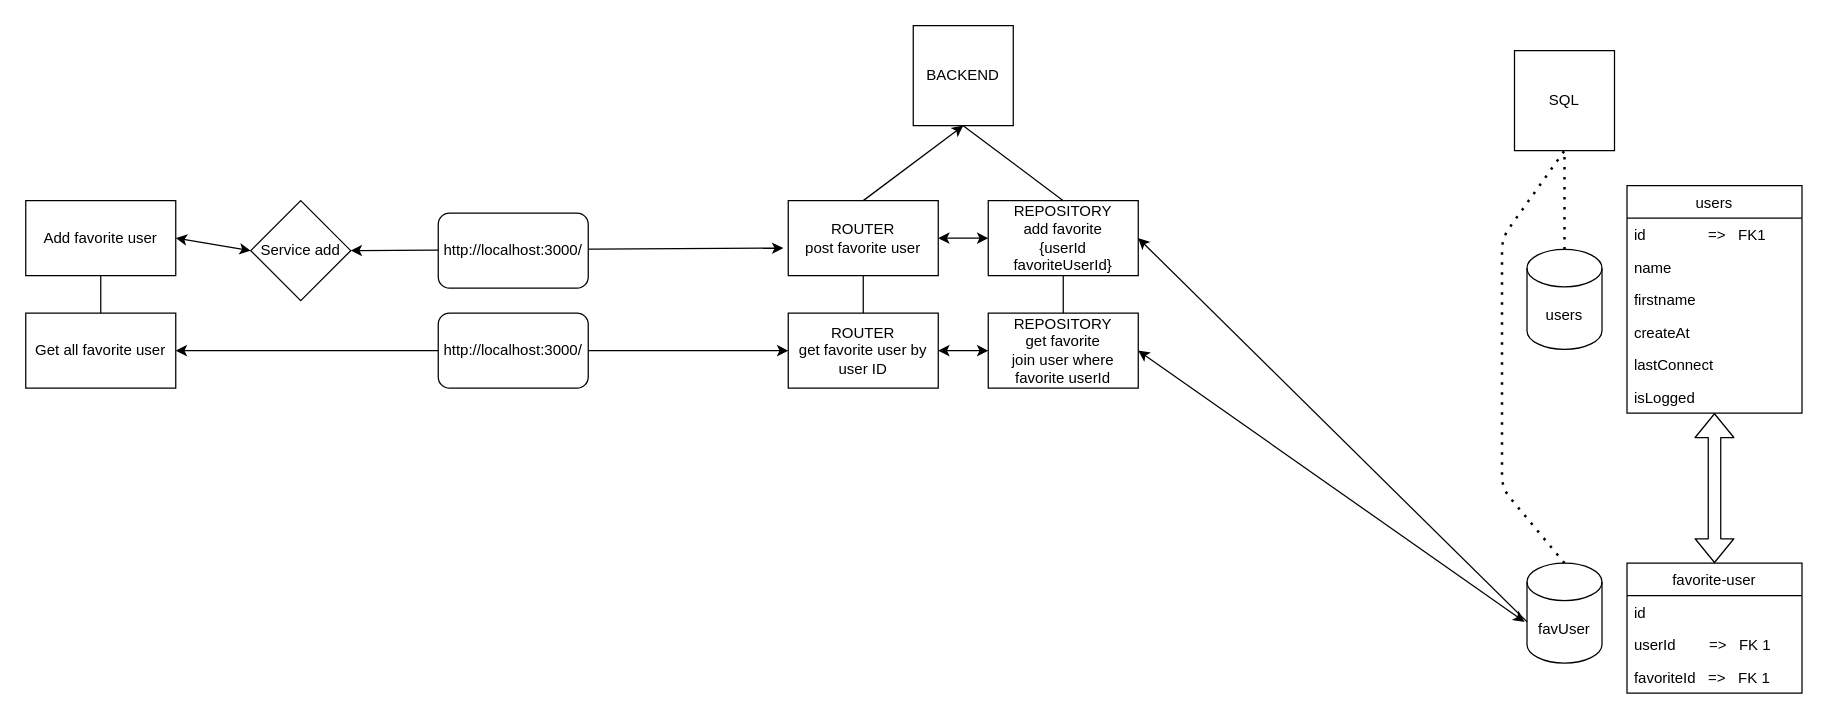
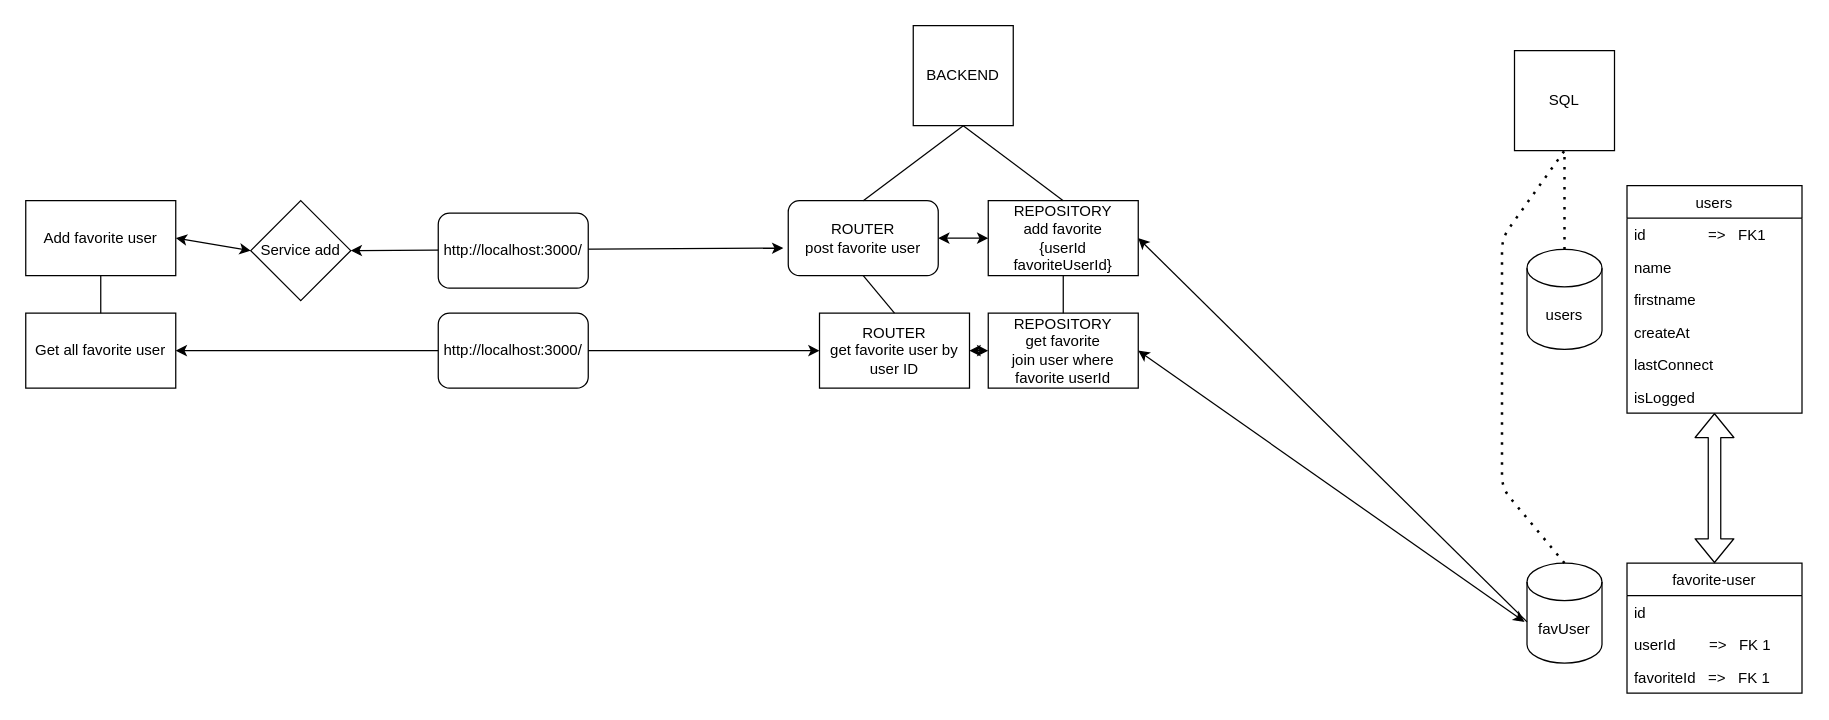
  <mxCell id="0" />
  <mxCell id="1" parent="0" />
  <mxCell id="2" value="&lt;div&gt;BACKEND&lt;/div&gt;" style="whiteSpace=wrap;html=1;aspect=fixed;" parent="1" vertex="1"><mxGeometry x="730" y="20" width="80" height="80" as="geometry" /></mxCell>
- <mxCell id="3" value="ROUTER&lt;br&gt;&lt;div&gt;post favorite user&lt;/div&gt;" style="rounded=0;whiteSpace=wrap;html=1;" parent="1" vertex="1"><mxGeometry x="630" y="160" width="120" height="60" as="geometry" /></mxCell>
- <mxCell id="4" value="" style="endArrow=classic;html=1;exitX=0.5;exitY=0;exitDx=0;exitDy=0;entryX=0.5;entryY=1;entryDx=0;entryDy=0;" parent="1" source="3" target="2" edge="1"><mxGeometry width="50" height="50" relative="1" as="geometry"><mxPoint x="820" y="450" as="sourcePoint" /><mxPoint x="870" y="400" as="targetPoint" /></mxGeometry></mxCell>
+ <mxCell id="3" value="ROUTER&lt;br&gt;&lt;div&gt;post favorite user&lt;/div&gt;" style="whiteSpace=wrap;html=1;rounded=1;" parent="1" vertex="1"><mxGeometry x="630" y="160" width="120" height="60" as="geometry" /></mxCell>
+ <mxCell id="4" value="" style="endArrow=none;html=1;exitX=0.5;exitY=0;exitDx=0;exitDy=0;entryX=0.5;entryY=1;entryDx=0;entryDy=0;" parent="1" source="3" target="2" edge="1"><mxGeometry width="50" height="50" relative="1" as="geometry"><mxPoint x="820" y="450" as="sourcePoint" /><mxPoint x="870" y="400" as="targetPoint" /></mxGeometry></mxCell>
  <mxCell id="5" value="&lt;div&gt;REPOSITORY&lt;/div&gt;&lt;div&gt;add favorite &lt;br&gt;&lt;/div&gt;&lt;div&gt;{userId favoriteUserId}&lt;br&gt;&lt;/div&gt;" style="rounded=0;whiteSpace=wrap;html=1;" parent="1" vertex="1"><mxGeometry x="790" y="160" width="120" height="60" as="geometry" /></mxCell>
  <mxCell id="6" value="" style="endArrow=none;html=1;exitX=0.5;exitY=0;exitDx=0;exitDy=0;entryX=0.5;entryY=1;entryDx=0;entryDy=0;" parent="1" source="5" target="2" edge="1"><mxGeometry width="50" height="50" relative="1" as="geometry"><mxPoint x="840" y="330" as="sourcePoint" /><mxPoint x="890" y="280" as="targetPoint" /></mxGeometry></mxCell>
  <mxCell id="7" value="" style="endArrow=classic;startArrow=classic;html=1;exitX=1;exitY=0.5;exitDx=0;exitDy=0;entryX=0;entryY=0.5;entryDx=0;entryDy=0;" parent="1" source="3" target="5" edge="1"><mxGeometry width="50" height="50" relative="1" as="geometry"><mxPoint x="840" y="330" as="sourcePoint" /><mxPoint x="890" y="280" as="targetPoint" /></mxGeometry></mxCell>
  <mxCell id="8" value="favUser" style="shape=cylinder3;whiteSpace=wrap;html=1;boundedLbl=1;backgroundOutline=1;size=15;" parent="1" vertex="1"><mxGeometry x="1221" y="450" width="60" height="80" as="geometry" /></mxCell>
  <mxCell id="9" value="users" style="shape=cylinder3;whiteSpace=wrap;html=1;boundedLbl=1;backgroundOutline=1;size=15;" parent="1" vertex="1"><mxGeometry x="1221" y="199" width="60" height="80" as="geometry" /></mxCell>
  <mxCell id="10" value="Add favorite user" style="rounded=0;whiteSpace=wrap;html=1;" parent="1" vertex="1"><mxGeometry x="20" y="160" width="120" height="60" as="geometry" /></mxCell>
  <mxCell id="11" value="" style="endArrow=none;startArrow=classic;html=1;exitX=1;exitY=0.5;exitDx=0;exitDy=0;entryX=0;entryY=0.588;entryDx=0;entryDy=0;entryPerimeter=0;" parent="1" source="5" target="8" edge="1"><mxGeometry width="50" height="50" relative="1" as="geometry"><mxPoint x="220" y="340" as="sourcePoint" /><mxPoint x="820" y="300" as="targetPoint" /></mxGeometry></mxCell>
  <mxCell id="12" value="" style="shape=flexArrow;endArrow=classic;startArrow=classic;html=1;entryX=0.5;entryY=1;entryDx=0;entryDy=0;exitX=0.5;exitY=0;exitDx=0;exitDy=0;" parent="1" source="22" target="26" edge="1"><mxGeometry width="50" height="50" relative="1" as="geometry"><mxPoint x="1376" y="280" as="sourcePoint" /><mxPoint x="1376" y="230" as="targetPoint" /></mxGeometry></mxCell>
  <mxCell id="13" value="Get all favorite user" style="rounded=0;whiteSpace=wrap;html=1;" parent="1" vertex="1"><mxGeometry x="20" y="250" width="120" height="60" as="geometry" /></mxCell>
- <mxCell id="14" value="&lt;div&gt;ROUTER&lt;/div&gt;&lt;div&gt;get favorite user by user ID&lt;br&gt;&lt;/div&gt;" style="rounded=0;whiteSpace=wrap;html=1;" parent="1" vertex="1"><mxGeometry x="630" y="250" width="120" height="60" as="geometry" /></mxCell>
+ <mxCell id="14" value="&lt;div&gt;ROUTER&lt;/div&gt;&lt;div&gt;get favorite user by user ID&lt;br&gt;&lt;/div&gt;" style="rounded=0;whiteSpace=wrap;html=1;" parent="1" vertex="1"><mxGeometry x="655" y="250" width="120" height="60" as="geometry" /></mxCell>
  <mxCell id="15" value="" style="endArrow=classic;startArrow=classic;html=1;exitX=-0.033;exitY=0.588;exitDx=0;exitDy=0;exitPerimeter=0;entryX=1;entryY=0.5;entryDx=0;entryDy=0;" parent="1" source="8" target="16" edge="1"><mxGeometry width="50" height="50" relative="1" as="geometry"><mxPoint x="650" y="290" as="sourcePoint" /><mxPoint x="850" y="320" as="targetPoint" /></mxGeometry></mxCell>
  <mxCell id="16" value="&lt;div&gt;REPOSITORY&lt;/div&gt;&lt;div&gt;get favorite&lt;/div&gt;&lt;div&gt;join user where favorite userId&lt;br&gt;&lt;/div&gt;" style="rounded=0;whiteSpace=wrap;html=1;" parent="1" vertex="1"><mxGeometry x="790" y="250" width="120" height="60" as="geometry" /></mxCell>
  <mxCell id="17" value="" style="endArrow=classic;startArrow=classic;html=1;entryX=0;entryY=0.5;entryDx=0;entryDy=0;exitX=1;exitY=0.5;exitDx=0;exitDy=0;" parent="1" source="14" target="16" edge="1"><mxGeometry width="50" height="50" relative="1" as="geometry"><mxPoint x="510" y="350" as="sourcePoint" /><mxPoint x="560" y="300" as="targetPoint" /></mxGeometry></mxCell>
  <mxCell id="18" value="" style="endArrow=classic;startArrow=classic;html=1;exitX=1;exitY=0.5;exitDx=0;exitDy=0;entryX=0;entryY=0.5;entryDx=0;entryDy=0;" parent="1" source="13" target="14" edge="1"><mxGeometry width="50" height="50" relative="1" as="geometry"><mxPoint x="220" y="350" as="sourcePoint" /><mxPoint x="270" y="300" as="targetPoint" /></mxGeometry></mxCell>
  <mxCell id="19" value="" style="endArrow=none;html=1;entryX=0.5;entryY=1;entryDx=0;entryDy=0;exitX=0.5;exitY=0;exitDx=0;exitDy=0;" parent="1" source="14" target="3" edge="1"><mxGeometry width="50" height="50" relative="1" as="geometry"><mxPoint x="510" y="350" as="sourcePoint" /><mxPoint x="560" y="300" as="targetPoint" /></mxGeometry></mxCell>
  <mxCell id="20" value="" style="endArrow=none;html=1;entryX=0.5;entryY=1;entryDx=0;entryDy=0;exitX=0.5;exitY=0;exitDx=0;exitDy=0;" parent="1" source="16" target="5" edge="1"><mxGeometry width="50" height="50" relative="1" as="geometry"><mxPoint x="510" y="350" as="sourcePoint" /><mxPoint x="560" y="300" as="targetPoint" /></mxGeometry></mxCell>
  <mxCell id="21" value="" style="endArrow=none;html=1;exitX=0.5;exitY=1;exitDx=0;exitDy=0;entryX=0.5;entryY=0;entryDx=0;entryDy=0;" parent="1" source="10" target="13" edge="1"><mxGeometry width="50" height="50" relative="1" as="geometry"><mxPoint x="220" y="350" as="sourcePoint" /><mxPoint x="270" y="300" as="targetPoint" /></mxGeometry></mxCell>
  <mxCell id="22" value="favorite-user" style="swimlane;fontStyle=0;childLayout=stackLayout;horizontal=1;startSize=26;fillColor=none;horizontalStack=0;resizeParent=1;resizeParentMax=0;resizeLast=0;collapsible=1;marginBottom=0;" parent="1" vertex="1"><mxGeometry x="1301" y="450" width="140" height="104" as="geometry" /></mxCell>
  <mxCell id="23" value="id" style="text;strokeColor=none;fillColor=none;align=left;verticalAlign=top;spacingLeft=4;spacingRight=4;overflow=hidden;rotatable=0;points=[[0,0.5],[1,0.5]];portConstraint=eastwest;" parent="22" vertex="1"><mxGeometry y="26" width="140" height="26" as="geometry" /></mxCell>
  <mxCell id="24" value="userId        =&gt;   FK 1" style="text;strokeColor=none;fillColor=none;align=left;verticalAlign=top;spacingLeft=4;spacingRight=4;overflow=hidden;rotatable=0;points=[[0,0.5],[1,0.5]];portConstraint=eastwest;" parent="22" vertex="1"><mxGeometry y="52" width="140" height="26" as="geometry" /></mxCell>
  <mxCell id="25" value="favoriteId   =&gt;   FK 1" style="text;strokeColor=none;fillColor=none;align=left;verticalAlign=top;spacingLeft=4;spacingRight=4;overflow=hidden;rotatable=0;points=[[0,0.5],[1,0.5]];portConstraint=eastwest;" parent="22" vertex="1"><mxGeometry y="78" width="140" height="26" as="geometry" /></mxCell>
  <mxCell id="26" value="users" style="swimlane;fontStyle=0;childLayout=stackLayout;horizontal=1;startSize=26;fillColor=none;horizontalStack=0;resizeParent=1;resizeParentMax=0;resizeLast=0;collapsible=1;marginBottom=0;" parent="1" vertex="1"><mxGeometry x="1301" y="148" width="140" height="182" as="geometry" /></mxCell>
  <mxCell id="27" value="id               =&gt;   FK1" style="text;strokeColor=none;fillColor=none;align=left;verticalAlign=top;spacingLeft=4;spacingRight=4;overflow=hidden;rotatable=0;points=[[0,0.5],[1,0.5]];portConstraint=eastwest;" parent="26" vertex="1"><mxGeometry y="26" width="140" height="26" as="geometry" /></mxCell>
  <mxCell id="28" value="name" style="text;strokeColor=none;fillColor=none;align=left;verticalAlign=top;spacingLeft=4;spacingRight=4;overflow=hidden;rotatable=0;points=[[0,0.5],[1,0.5]];portConstraint=eastwest;" parent="26" vertex="1"><mxGeometry y="52" width="140" height="26" as="geometry" /></mxCell>
  <mxCell id="29" value="firstname" style="text;strokeColor=none;fillColor=none;align=left;verticalAlign=top;spacingLeft=4;spacingRight=4;overflow=hidden;rotatable=0;points=[[0,0.5],[1,0.5]];portConstraint=eastwest;" parent="26" vertex="1"><mxGeometry y="78" width="140" height="26" as="geometry" /></mxCell>
  <mxCell id="30" value="createAt" style="text;strokeColor=none;fillColor=none;align=left;verticalAlign=top;spacingLeft=4;spacingRight=4;overflow=hidden;rotatable=0;points=[[0,0.5],[1,0.5]];portConstraint=eastwest;" parent="26" vertex="1"><mxGeometry y="104" width="140" height="26" as="geometry" /></mxCell>
  <mxCell id="31" value="lastConnect" style="text;strokeColor=none;fillColor=none;align=left;verticalAlign=top;spacingLeft=4;spacingRight=4;overflow=hidden;rotatable=0;points=[[0,0.5],[1,0.5]];portConstraint=eastwest;" parent="26" vertex="1"><mxGeometry y="130" width="140" height="26" as="geometry" /></mxCell>
  <mxCell id="32" value="isLogged" style="text;strokeColor=none;fillColor=none;align=left;verticalAlign=top;spacingLeft=4;spacingRight=4;overflow=hidden;rotatable=0;points=[[0,0.5],[1,0.5]];portConstraint=eastwest;" parent="26" vertex="1"><mxGeometry y="156" width="140" height="26" as="geometry" /></mxCell>
  <mxCell id="33" value="SQL" style="whiteSpace=wrap;html=1;aspect=fixed;" parent="1" vertex="1"><mxGeometry x="1211" y="40" width="80" height="80" as="geometry" /></mxCell>
  <mxCell id="34" value="" style="endArrow=none;dashed=1;html=1;dashPattern=1 3;strokeWidth=2;entryX=0.5;entryY=1;entryDx=0;entryDy=0;exitX=0.5;exitY=0;exitDx=0;exitDy=0;exitPerimeter=0;" parent="1" source="9" target="33" edge="1"><mxGeometry width="50" height="50" relative="1" as="geometry"><mxPoint x="621" y="350" as="sourcePoint" /><mxPoint x="671" y="300" as="targetPoint" /></mxGeometry></mxCell>
  <mxCell id="35" value="" style="endArrow=none;dashed=1;html=1;dashPattern=1 3;strokeWidth=2;entryX=0.5;entryY=1;entryDx=0;entryDy=0;exitX=0.5;exitY=0;exitDx=0;exitDy=0;exitPerimeter=0;" parent="1" source="8" target="33" edge="1"><mxGeometry width="50" height="50" relative="1" as="geometry"><mxPoint x="621" y="350" as="sourcePoint" /><mxPoint x="671" y="300" as="targetPoint" /><Array as="points"><mxPoint x="1201" y="390" /><mxPoint x="1201" y="190" /></Array></mxGeometry></mxCell>
  <mxCell id="36" value="Service add" style="rhombus;whiteSpace=wrap;html=1;" vertex="1" parent="1"><mxGeometry x="200" y="160" width="80" height="80" as="geometry" /></mxCell>
  <mxCell id="37" value="" style="endArrow=classic;startArrow=classic;html=1;exitX=1;exitY=0.5;exitDx=0;exitDy=0;entryX=0;entryY=0.5;entryDx=0;entryDy=0;" edge="1" parent="1" source="10" target="36"><mxGeometry width="50" height="50" relative="1" as="geometry"><mxPoint x="760" y="480" as="sourcePoint" /><mxPoint x="810" y="430" as="targetPoint" /></mxGeometry></mxCell>
  <mxCell id="38" value="" style="endArrow=classic;startArrow=classic;html=1;exitX=1;exitY=0.5;exitDx=0;exitDy=0;entryX=-0.033;entryY=0.633;entryDx=0;entryDy=0;entryPerimeter=0;" edge="1" parent="1" source="36" target="3"><mxGeometry width="50" height="50" relative="1" as="geometry"><mxPoint x="760" y="480" as="sourcePoint" /><mxPoint x="810" y="430" as="targetPoint" /></mxGeometry></mxCell>
  <mxCell id="39" value="http://localhost:3000/" style="rounded=1;whiteSpace=wrap;html=1;" vertex="1" parent="1"><mxGeometry x="350" y="170" width="120" height="60" as="geometry" /></mxCell>
  <mxCell id="40" value="http://localhost:3000/" style="rounded=1;whiteSpace=wrap;html=1;" vertex="1" parent="1"><mxGeometry x="350" y="250" width="120" height="60" as="geometry" /></mxCell>
